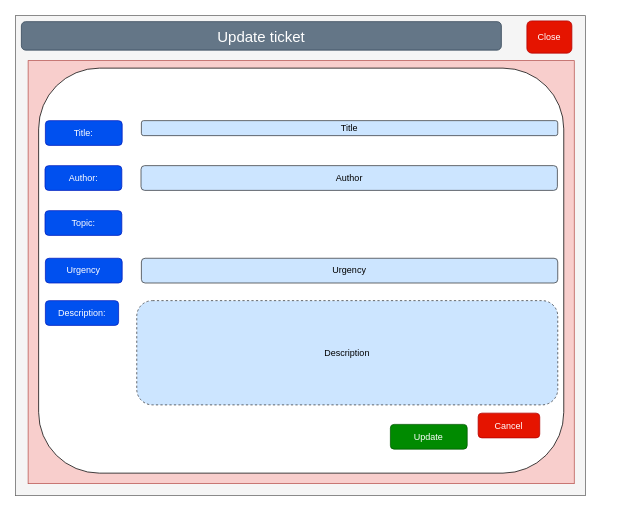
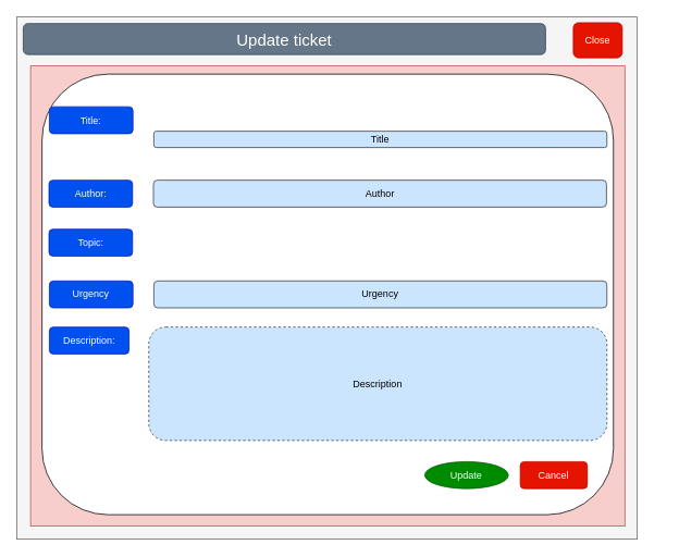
  <mxCell id="0" />
  <mxCell id="1" parent="0" />
  <mxCell id="2" value="" style="rounded=0;whiteSpace=wrap;html=1;fillColor=#f5f5f5;strokeColor=#666666;fontColor=#333333;" vertex="1" parent="1"><mxGeometry x="20" y="20" width="760" height="640" as="geometry" /></mxCell>
  <mxCell id="3" value="Close" style="rounded=1;whiteSpace=wrap;html=1;fillColor=#e51400;strokeColor=#B20000;fontColor=#ffffff;" vertex="1" parent="1"><mxGeometry x="702" y="27" width="60" height="43" as="geometry" /></mxCell>
  <mxCell id="4" value="" style="group" vertex="1" connectable="0" parent="1"><mxGeometry x="37" y="80" width="773" height="564" as="geometry" /></mxCell>
  <mxCell id="5" value="" style="rounded=0;whiteSpace=wrap;html=1;fillColor=#f8cecc;strokeColor=#b85450;" vertex="1" parent="4"><mxGeometry width="728.188" height="564" as="geometry" /></mxCell>
  <mxCell id="6" value="" style="rounded=1;whiteSpace=wrap;html=1;" vertex="1" parent="4"><mxGeometry x="14" y="10" width="700.18" height="540" as="geometry" /></mxCell>
- <mxCell id="7" value="Update" style="rounded=1;whiteSpace=wrap;html=1;fillColor=#008a00;strokeColor=#005700;fontColor=#ffffff;" vertex="1" parent="4"><mxGeometry x="483.0" y="485" width="102.427" height="33" as="geometry" /></mxCell>
+ <mxCell id="7" value="Update" style="ellipse;whiteSpace=wrap;html=1;fillColor=#008a00;strokeColor=#005700;fontColor=#ffffff;" vertex="1" parent="4"><mxGeometry x="483.0" y="485" width="102.427" height="33" as="geometry" /></mxCell>
  <mxCell id="8" value="Title" style="rounded=1;whiteSpace=wrap;html=1;fillColor=#cce5ff;strokeColor=#36393d;" vertex="1" parent="4"><mxGeometry x="151.02" y="80" width="555.16" height="20" as="geometry" /></mxCell>
  <mxCell id="9" value="Description:" style="rounded=1;whiteSpace=wrap;html=1;fillColor=#0050ef;strokeColor=#001DBC;fontColor=#ffffff;" vertex="1" parent="4"><mxGeometry x="23.002" y="320" width="97.625" height="33" as="geometry" /></mxCell>
  <mxCell id="10" value="Description" style="rounded=1;whiteSpace=wrap;html=1;fillColor=#cce5ff;strokeColor=#36393d;dashed=1;" vertex="1" parent="4"><mxGeometry x="144.84" y="320" width="561.345" height="139" as="geometry" /></mxCell>
  <mxCell id="11" value="Author:" style="rounded=1;whiteSpace=wrap;html=1;fillColor=#0050ef;strokeColor=#001DBC;fontColor=#ffffff;" vertex="1" parent="4"><mxGeometry x="22.502" y="140" width="102.427" height="33" as="geometry" /></mxCell>
- <mxCell id="12" value="Title:" style="rounded=1;whiteSpace=wrap;html=1;fillColor=#0050ef;strokeColor=#001DBC;fontColor=#ffffff;" vertex="1" parent="4"><mxGeometry x="23.001" y="80" width="102.427" height="33" as="geometry" /></mxCell>
- <mxCell id="13" value="Cancel" style="rounded=1;whiteSpace=wrap;html=1;fillColor=#e51400;strokeColor=#B20000;fontColor=#ffffff;" vertex="1" parent="4"><mxGeometry x="600" y="470" width="82.17" height="33" as="geometry" /></mxCell>
+ <mxCell id="12" value="Title:" style="rounded=1;whiteSpace=wrap;html=1;fillColor=#0050ef;strokeColor=#001DBC;fontColor=#ffffff;" vertex="1" parent="4"><mxGeometry x="23.001" y="50" width="102.427" height="33" as="geometry" /></mxCell>
+ <mxCell id="13" value="Cancel" style="rounded=1;whiteSpace=wrap;html=1;fillColor=#e51400;strokeColor=#B20000;fontColor=#ffffff;" vertex="1" parent="4"><mxGeometry x="600" y="485" width="82.17" height="33" as="geometry" /></mxCell>
  <mxCell id="14" value="Author" style="rounded=1;whiteSpace=wrap;html=1;fillColor=#cce5ff;strokeColor=#36393d;" vertex="1" parent="4"><mxGeometry x="150.52" y="140" width="555.16" height="33" as="geometry" /></mxCell>
  <mxCell id="15" value="Topic:" style="rounded=1;whiteSpace=wrap;html=1;fillColor=#0050ef;strokeColor=#001DBC;fontColor=#ffffff;" vertex="1" parent="4"><mxGeometry x="22.502" y="200" width="102.427" height="33" as="geometry" /></mxCell>
  <mxCell id="16" value="Urgency" style="rounded=1;whiteSpace=wrap;html=1;fillColor=#0050ef;strokeColor=#001DBC;fontColor=#ffffff;" vertex="1" parent="4"><mxGeometry x="23.002" y="263.5" width="102.427" height="33" as="geometry" /></mxCell>
  <mxCell id="17" value="Urgency" style="rounded=1;whiteSpace=wrap;html=1;fillColor=#cce5ff;strokeColor=#36393d;" vertex="1" parent="4"><mxGeometry x="151.02" y="263.5" width="555.16" height="33" as="geometry" /></mxCell>
  <mxCell id="18" value="&lt;font style=&quot;font-size: 20px&quot;&gt;Update ticket&lt;/font&gt;" style="rounded=1;whiteSpace=wrap;html=1;fillColor=#647687;strokeColor=#314354;fontColor=#ffffff;" vertex="1" parent="1"><mxGeometry x="28" y="28" width="640" height="38" as="geometry" /></mxCell>
